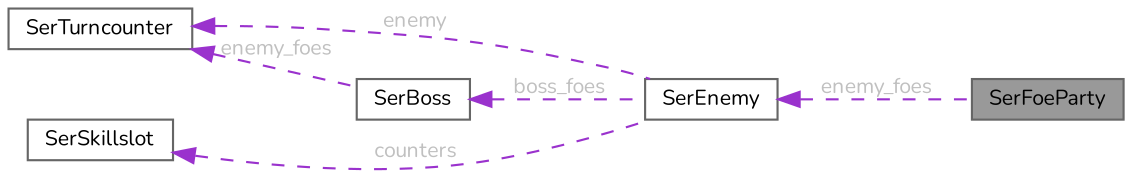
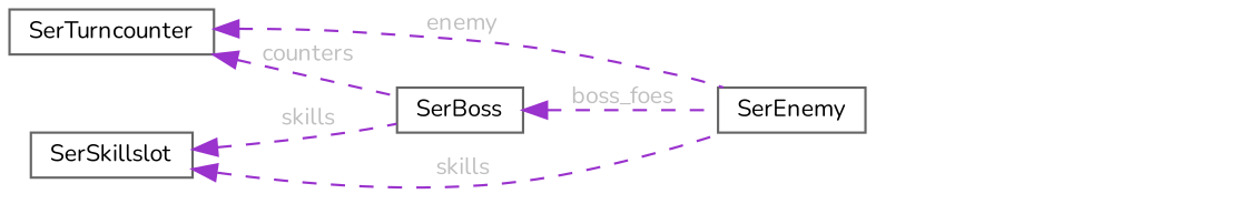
  digraph {
    fontname=Nunito
    rankdir=LR
    node [color=gray40 fillcolor=white fontname=Nunito fontsize=10 shape=box style=filled]
    edge [color=darkorchid3 dir=back fontcolor=grey fontname=Nunito fontsize=10 labelfontname=Helvetica labelfontsize=10 style=dashed]
-   n1 [fillcolor=grey60 fontcolor=black height=0.2 label=SerFoeParty width=0.4]
    n2 [height=0.2 label=SerTurncounter width=0.4]
    n3 [height=0.2 label=SerEnemy width=0.4]
    n4 [height=0.2 label=SerBoss width=0.4]
    n5 [height=0.2 label=SerSkillslot width=0.4]
    n2 -> n3 [label=" enemy"]
-   n2 -> n4 [label=" enemy_foes"]
-   n3 -> n1 [label=" enemy_foes"]
+   n2 -> n4 [label=" counters"]
    n4 -> n3 [label=" boss_foes"]
-   n5 -> n3 [label=" counters"]
+   n5 -> n3 [label=" skills"]
+   n5 -> n4 [label=" skills"]
  }
